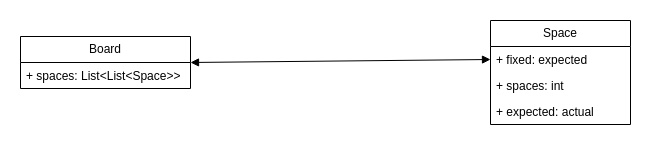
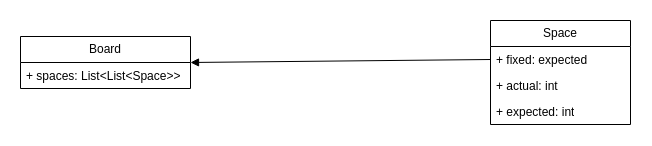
  <mxCell id="0" />
  <mxCell id="1" parent="0" />
  <mxCell id="2" value="Board" style="swimlane;fontStyle=0;childLayout=stackLayout;horizontal=1;startSize=26;fillColor=none;horizontalStack=0;resizeParent=1;resizeParentMax=0;resizeLast=0;collapsible=1;marginBottom=0;whiteSpace=wrap;html=1;" vertex="1" parent="1"><mxGeometry x="20" y="36" width="170" height="52" as="geometry"><mxRectangle x="110" y="190" width="70" height="30" as="alternateBounds" /></mxGeometry></mxCell>
  <mxCell id="3" value="+ spaces: List&amp;lt;List&amp;lt;Space&amp;gt;&amp;gt;" style="text;strokeColor=none;fillColor=none;align=left;verticalAlign=top;spacingLeft=4;spacingRight=4;overflow=hidden;rotatable=0;points=[[0,0.5],[1,0.5]];portConstraint=eastwest;whiteSpace=wrap;html=1;" vertex="1" parent="2"><mxGeometry y="26" width="170" height="26" as="geometry" /></mxCell>
  <mxCell id="4" value="Space" style="swimlane;fontStyle=0;childLayout=stackLayout;horizontal=1;startSize=26;fillColor=none;horizontalStack=0;resizeParent=1;resizeParentMax=0;resizeLast=0;collapsible=1;marginBottom=0;whiteSpace=wrap;html=1;" vertex="1" parent="1"><mxGeometry x="490" y="20" width="140" height="104" as="geometry" /></mxCell>
  <mxCell id="5" value="+ fixed: expected" style="text;strokeColor=none;fillColor=none;align=left;verticalAlign=top;spacingLeft=4;spacingRight=4;overflow=hidden;rotatable=0;points=[[0,0.5],[1,0.5]];portConstraint=eastwest;whiteSpace=wrap;html=1;" vertex="1" parent="4"><mxGeometry y="26" width="140" height="26" as="geometry" /></mxCell>
- <mxCell id="6" value="+ spaces: int" style="text;strokeColor=none;fillColor=none;align=left;verticalAlign=top;spacingLeft=4;spacingRight=4;overflow=hidden;rotatable=0;points=[[0,0.5],[1,0.5]];portConstraint=eastwest;whiteSpace=wrap;html=1;" vertex="1" parent="4"><mxGeometry y="52" width="140" height="26" as="geometry" /></mxCell>
- <mxCell id="7" value="+ expected: actual" style="text;strokeColor=none;fillColor=none;align=left;verticalAlign=top;spacingLeft=4;spacingRight=4;overflow=hidden;rotatable=0;points=[[0,0.5],[1,0.5]];portConstraint=eastwest;whiteSpace=wrap;html=1;" vertex="1" parent="4"><mxGeometry y="78" width="140" height="26" as="geometry" /></mxCell>
- <mxCell id="8" value="" style="endArrow=block;startArrow=block;endFill=1;startFill=1;html=1;rounded=0;exitX=1;exitY=0.5;exitDx=0;exitDy=0;entryX=0;entryY=0.5;entryDx=0;entryDy=0;" edge="1" parent="1" source="2" target="5"><mxGeometry width="160" relative="1" as="geometry"><mxPoint x="330" y="170" as="sourcePoint" /><mxPoint x="430" y="62" as="targetPoint" /></mxGeometry></mxCell>
+ <mxCell id="6" value="+ actual: int" style="text;strokeColor=none;fillColor=none;align=left;verticalAlign=top;spacingLeft=4;spacingRight=4;overflow=hidden;rotatable=0;points=[[0,0.5],[1,0.5]];portConstraint=eastwest;whiteSpace=wrap;html=1;" vertex="1" parent="4"><mxGeometry y="52" width="140" height="26" as="geometry" /></mxCell>
+ <mxCell id="7" value="+ expected: int" style="text;strokeColor=none;fillColor=none;align=left;verticalAlign=top;spacingLeft=4;spacingRight=4;overflow=hidden;rotatable=0;points=[[0,0.5],[1,0.5]];portConstraint=eastwest;whiteSpace=wrap;html=1;" vertex="1" parent="4"><mxGeometry y="78" width="140" height="26" as="geometry" /></mxCell>
+ <mxCell id="8" value="" style="endArrow=none;startArrow=block;endFill=1;startFill=1;html=1;rounded=0;exitX=1;exitY=0.5;exitDx=0;exitDy=0;entryX=0;entryY=0.5;entryDx=0;entryDy=0;" edge="1" parent="1" source="2" target="5"><mxGeometry width="160" relative="1" as="geometry"><mxPoint x="330" y="170" as="sourcePoint" /><mxPoint x="430" y="62" as="targetPoint" /></mxGeometry></mxCell>
